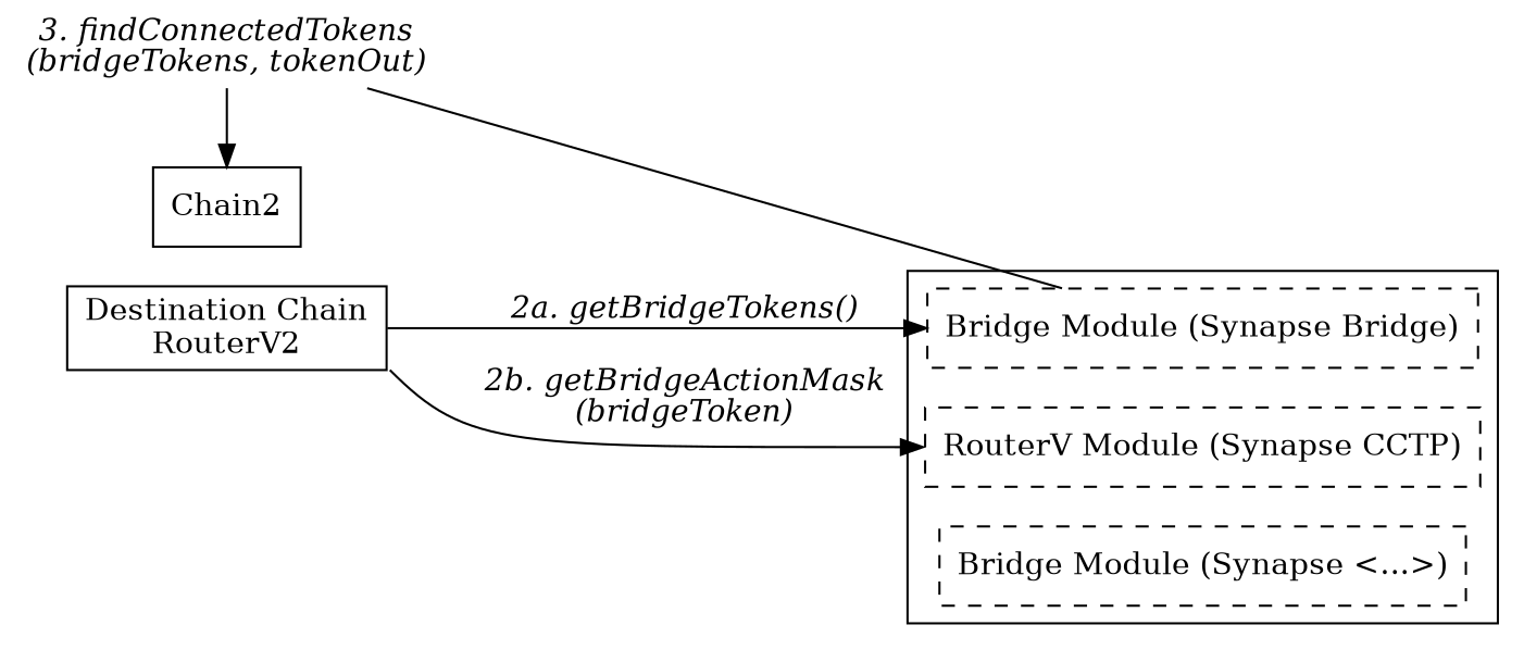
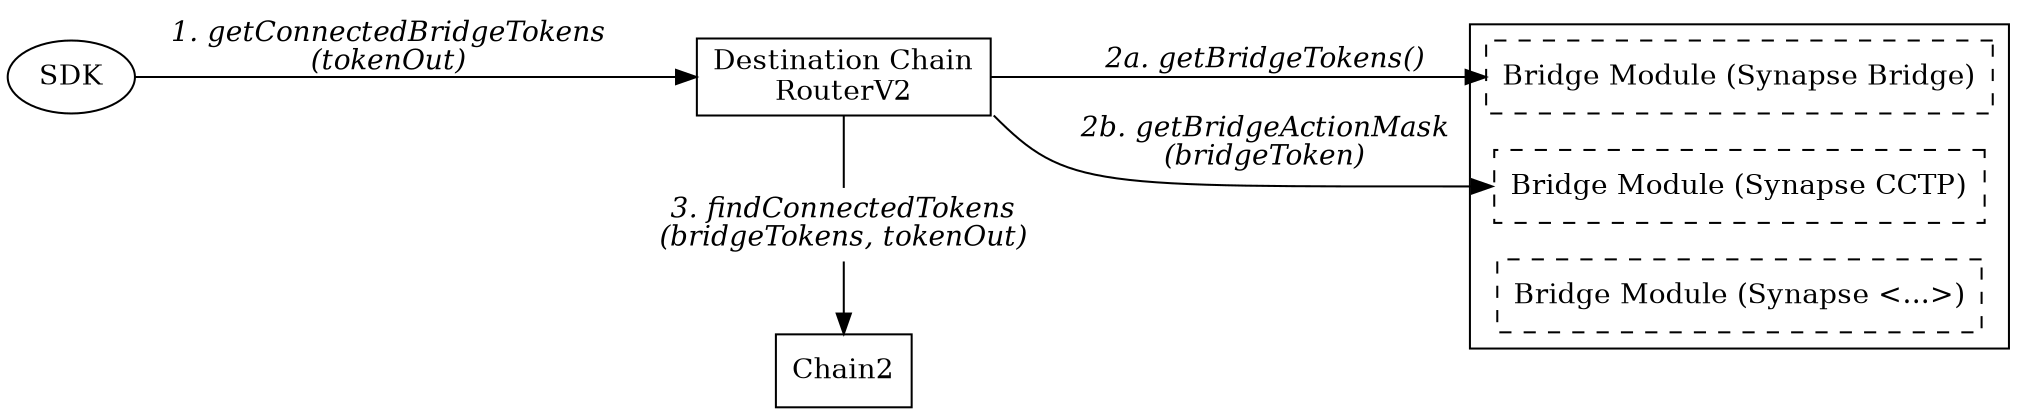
  digraph {
    compound=true
    rankdir=LR
    node [shape=rect]
    n1 [label="Destination Chain\nRouterV2"]
    n2 [label=<<I>3. findConnectedTokens<br></br>(bridgeTokens, tokenOut)</I>> shape=none]
    n3 [label=Chain2]
    n4 [label="Bridge Module (Synapse Bridge)" style=dashed]
-   n5 [label="RouterV Module (Synapse CCTP)" style=dashed]
+   n5 [label="Bridge Module (Synapse CCTP)" style=dashed]
    n6 [label="Bridge Module (Synapse <...>)" style=dashed]
+   n7 [label=SDK shape=""]
    subgraph sub_1 {
      rank=same
      n1
      n2
      n3
    }
    subgraph cluster_2 {
      n4
      n5
      n6
    }
-   n4 -> n2 [dir=none]
+   n1 -> n2 [dir=none]
    n1 -> n4 [label=<<I>2a. getBridgeTokens()</I>> weight=10]
    n1 -> n5 [headport=w label=<<I>2b. getBridgeActionMask<br></br>(bridgeToken)</I>> tailport=se]
    n2 -> n3
+   n7 -> n1 [label=<<I>1. getConnectedBridgeTokens<br></br>(tokenOut)</I>>]
  }
